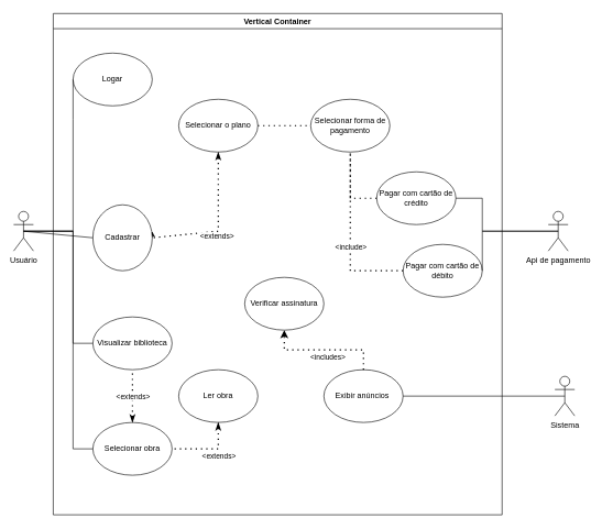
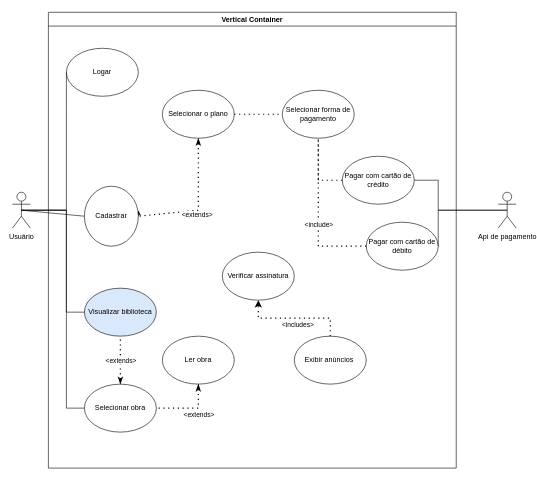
  <mxCell id="0" />
  <mxCell id="1" parent="0" />
  <mxCell id="2" value="Usuário&lt;div&gt;&lt;br&gt;&lt;/div&gt;" style="shape=umlActor;verticalLabelPosition=bottom;verticalAlign=top;html=1;outlineConnect=0;" vertex="1" parent="1"><mxGeometry x="20" y="320" width="30" height="60" as="geometry" /></mxCell>
  <mxCell id="3" value="Vertical Container" style="swimlane;whiteSpace=wrap;html=1;" vertex="1" parent="1"><mxGeometry x="80" y="20" width="680" height="760" as="geometry" /></mxCell>
  <mxCell id="4" value="Logar" style="ellipse;whiteSpace=wrap;html=1;" vertex="1" parent="3"><mxGeometry x="30" y="60" width="120" height="80" as="geometry" /></mxCell>
  <mxCell id="5" style="edgeStyle=orthogonalEdgeStyle;rounded=0;orthogonalLoop=1;jettySize=auto;html=1;exitX=1;exitY=0.5;exitDx=0;exitDy=0;" edge="1" parent="3" source="6"><mxGeometry relative="1" as="geometry"><mxPoint x="149.759" y="330.241" as="targetPoint" /></mxGeometry></mxCell>
  <mxCell id="6" value="Cadastrar" style="ellipse;whiteSpace=wrap;html=1;" vertex="1" parent="3"><mxGeometry x="60" y="290" width="90" height="100" as="geometry" /></mxCell>
  <mxCell id="7" value="Selecionar o plano" style="ellipse;whiteSpace=wrap;html=1;" vertex="1" parent="3"><mxGeometry x="190" y="130" width="120" height="80" as="geometry" /></mxCell>
  <mxCell id="8" value="" style="endArrow=none;dashed=1;html=1;dashPattern=1 3;strokeWidth=2;rounded=0;startArrow=classicThin;startFill=1;entryX=1;entryY=0.5;entryDx=0;entryDy=0;exitX=0.5;exitY=1;exitDx=0;exitDy=0;" edge="1" parent="3" source="7" target="6"><mxGeometry width="50" height="50" relative="1" as="geometry"><mxPoint x="246" y="380" as="sourcePoint" /><mxPoint x="156" y="330" as="targetPoint" /><Array as="points"><mxPoint x="250" y="330" /></Array></mxGeometry></mxCell>
  <mxCell id="9" value="&amp;lt;extends&amp;gt;" style="edgeLabel;html=1;align=center;verticalAlign=middle;resizable=0;points=[];" vertex="1" connectable="0" parent="8"><mxGeometry x="0.032" y="-3" relative="1" as="geometry"><mxPoint y="13" as="offset" /></mxGeometry></mxCell>
- <mxCell id="10" value="Visualizar biblioteca" style="ellipse;whiteSpace=wrap;html=1;" vertex="1" parent="3"><mxGeometry x="60" y="460" width="120" height="80" as="geometry" /></mxCell>
+ <mxCell id="10" value="Visualizar biblioteca" style="ellipse;whiteSpace=wrap;html=1;fillColor=#dae8fc;" vertex="1" parent="3"><mxGeometry x="60" y="460" width="120" height="80" as="geometry" /></mxCell>
  <mxCell id="11" value="Selecionar obra" style="ellipse;whiteSpace=wrap;html=1;" vertex="1" parent="3"><mxGeometry x="60" y="620" width="120" height="80" as="geometry" /></mxCell>
  <mxCell id="12" value="Ler obra" style="ellipse;whiteSpace=wrap;html=1;" vertex="1" parent="3"><mxGeometry x="190" y="540" width="120" height="80" as="geometry" /></mxCell>
  <mxCell id="13" value="Verificar assinatura" style="ellipse;whiteSpace=wrap;html=1;" vertex="1" parent="3"><mxGeometry x="290" y="400" width="120" height="80" as="geometry" /></mxCell>
  <mxCell id="14" value="Exibir anúncios&amp;nbsp;" style="ellipse;whiteSpace=wrap;html=1;" vertex="1" parent="3"><mxGeometry x="410" y="540" width="120" height="80" as="geometry" /></mxCell>
  <mxCell id="15" value="" style="endArrow=classic;dashed=1;html=1;dashPattern=1 3;strokeWidth=2;rounded=0;exitX=0.5;exitY=0;exitDx=0;exitDy=0;entryX=0.5;entryY=1;entryDx=0;entryDy=0;endFill=1;" edge="1" parent="3" source="14" target="13"><mxGeometry width="50" height="50" relative="1" as="geometry"><mxPoint x="480" y="530" as="sourcePoint" /><mxPoint x="360" y="480" as="targetPoint" /><Array as="points"><mxPoint x="470" y="510" /><mxPoint x="350" y="510" /></Array></mxGeometry></mxCell>
  <mxCell id="16" value="&amp;lt;includes&amp;gt;" style="edgeLabel;html=1;align=center;verticalAlign=middle;resizable=0;points=[];" vertex="1" connectable="0" parent="15"><mxGeometry x="0.101" y="3" relative="1" as="geometry"><mxPoint x="14" y="7" as="offset" /></mxGeometry></mxCell>
  <mxCell id="17" value="" style="endArrow=none;dashed=1;html=1;dashPattern=1 3;strokeWidth=2;rounded=0;startArrow=classicThin;startFill=1;entryX=0.5;entryY=1;entryDx=0;entryDy=0;exitX=0.5;exitY=0;exitDx=0;exitDy=0;" edge="1" parent="3" source="11" target="10"><mxGeometry width="50" height="50" relative="1" as="geometry"><mxPoint x="336" y="490" as="sourcePoint" /><mxPoint x="210" y="490" as="targetPoint" /></mxGeometry></mxCell>
  <mxCell id="18" value="&amp;lt;extends&amp;gt;" style="edgeLabel;html=1;align=center;verticalAlign=middle;resizable=0;points=[];" vertex="1" connectable="0" parent="17"><mxGeometry x="0.032" y="-3" relative="1" as="geometry"><mxPoint x="-3" y="1" as="offset" /></mxGeometry></mxCell>
  <mxCell id="19" value="" style="endArrow=none;dashed=1;html=1;dashPattern=1 3;strokeWidth=2;rounded=0;startArrow=classicThin;startFill=1;entryX=1;entryY=0.5;entryDx=0;entryDy=0;exitX=0.5;exitY=1;exitDx=0;exitDy=0;" edge="1" parent="3" source="12" target="11"><mxGeometry width="50" height="50" relative="1" as="geometry"><mxPoint x="240" y="650" as="sourcePoint" /><mxPoint x="240" y="560" as="targetPoint" /><Array as="points"><mxPoint x="250" y="660" /></Array></mxGeometry></mxCell>
  <mxCell id="20" value="&amp;lt;extends&amp;gt;" style="edgeLabel;html=1;align=center;verticalAlign=middle;resizable=0;points=[];" vertex="1" connectable="0" parent="19"><mxGeometry x="0.032" y="-3" relative="1" as="geometry"><mxPoint x="17" y="13" as="offset" /></mxGeometry></mxCell>
  <mxCell id="21" value="Selecionar forma de pagamento" style="ellipse;whiteSpace=wrap;html=1;" vertex="1" parent="3"><mxGeometry x="390" y="130" width="120" height="80" as="geometry" /></mxCell>
  <mxCell id="22" value="" style="endArrow=none;dashed=1;html=1;dashPattern=1 3;strokeWidth=2;rounded=0;entryX=0;entryY=0.5;entryDx=0;entryDy=0;exitX=1;exitY=0.5;exitDx=0;exitDy=0;" edge="1" parent="3" source="7" target="21"><mxGeometry width="50" height="50" relative="1" as="geometry"><mxPoint x="350" y="430" as="sourcePoint" /><mxPoint x="400" y="380" as="targetPoint" /></mxGeometry></mxCell>
  <mxCell id="23" value="Pagar com cartão de crédito" style="ellipse;whiteSpace=wrap;html=1;" vertex="1" parent="3"><mxGeometry x="490" y="240" width="120" height="80" as="geometry" /></mxCell>
  <mxCell id="24" value="Pagar com cartão de débito" style="ellipse;whiteSpace=wrap;html=1;" vertex="1" parent="3"><mxGeometry x="530" y="350" width="120" height="80" as="geometry" /></mxCell>
  <mxCell id="25" value="" style="endArrow=none;dashed=1;html=1;dashPattern=1 3;strokeWidth=2;rounded=0;entryX=0.5;entryY=1;entryDx=0;entryDy=0;exitX=0;exitY=0.5;exitDx=0;exitDy=0;" edge="1" parent="3" source="24" target="21"><mxGeometry width="50" height="50" relative="1" as="geometry"><mxPoint x="440" y="400" as="sourcePoint" /><mxPoint x="490" y="350" as="targetPoint" /><Array as="points"><mxPoint x="450" y="390" /></Array></mxGeometry></mxCell>
  <mxCell id="26" value="&amp;lt;include&amp;gt;" style="edgeLabel;html=1;align=center;verticalAlign=middle;resizable=0;points=[];" vertex="1" connectable="0" parent="25"><mxGeometry x="-0.149" y="-1" relative="1" as="geometry"><mxPoint x="-1" y="-6" as="offset" /></mxGeometry></mxCell>
  <mxCell id="27" value="" style="endArrow=none;dashed=1;html=1;dashPattern=1 3;strokeWidth=2;rounded=0;entryX=0.5;entryY=1;entryDx=0;entryDy=0;exitX=0;exitY=0.5;exitDx=0;exitDy=0;" edge="1" parent="3" source="23" target="21"><mxGeometry width="50" height="50" relative="1" as="geometry"><mxPoint x="440" y="400" as="sourcePoint" /><mxPoint x="490" y="350" as="targetPoint" /><Array as="points"><mxPoint x="450" y="280" /></Array></mxGeometry></mxCell>
  <mxCell id="28" value="" style="endArrow=none;html=1;rounded=0;exitX=0.5;exitY=0.5;exitDx=0;exitDy=0;exitPerimeter=0;entryX=0;entryY=0.5;entryDx=0;entryDy=0;" edge="1" parent="1" source="2" target="6"><mxGeometry width="50" height="50" relative="1" as="geometry"><mxPoint x="460" y="380" as="sourcePoint" /><mxPoint x="510" y="330" as="targetPoint" /></mxGeometry></mxCell>
  <mxCell id="29" value="" style="endArrow=none;html=1;rounded=0;exitX=0.5;exitY=0.5;exitDx=0;exitDy=0;exitPerimeter=0;entryX=0;entryY=0.5;entryDx=0;entryDy=0;" edge="1" parent="1" source="2" target="4"><mxGeometry width="50" height="50" relative="1" as="geometry"><mxPoint x="460" y="380" as="sourcePoint" /><mxPoint x="510" y="330" as="targetPoint" /><Array as="points"><mxPoint x="110" y="350" /><mxPoint x="110" y="180" /></Array></mxGeometry></mxCell>
  <mxCell id="30" value="" style="endArrow=none;html=1;rounded=0;exitX=0.5;exitY=0.5;exitDx=0;exitDy=0;exitPerimeter=0;entryX=0;entryY=0.5;entryDx=0;entryDy=0;" edge="1" parent="1" source="2" target="10"><mxGeometry width="50" height="50" relative="1" as="geometry"><mxPoint x="460" y="380" as="sourcePoint" /><mxPoint x="510" y="330" as="targetPoint" /><Array as="points"><mxPoint x="110" y="350" /><mxPoint x="110" y="520" /></Array></mxGeometry></mxCell>
  <mxCell id="31" value="" style="endArrow=none;html=1;rounded=0;exitX=0.5;exitY=0.5;exitDx=0;exitDy=0;exitPerimeter=0;entryX=0;entryY=0.5;entryDx=0;entryDy=0;" edge="1" parent="1" source="2" target="11"><mxGeometry width="50" height="50" relative="1" as="geometry"><mxPoint x="460" y="380" as="sourcePoint" /><mxPoint x="510" y="330" as="targetPoint" /><Array as="points"><mxPoint x="110" y="350" /><mxPoint x="110" y="680" /></Array></mxGeometry></mxCell>
- <mxCell id="32" value="Sistema" style="shape=umlActor;verticalLabelPosition=bottom;verticalAlign=top;html=1;outlineConnect=0;" vertex="1" parent="1"><mxGeometry x="840" y="570" width="30" height="60" as="geometry" /></mxCell>
- <mxCell id="33" value="" style="endArrow=none;html=1;rounded=0;entryX=0.5;entryY=0.5;entryDx=0;entryDy=0;entryPerimeter=0;exitX=1;exitY=0.5;exitDx=0;exitDy=0;" edge="1" parent="1" source="14" target="32"><mxGeometry width="50" height="50" relative="1" as="geometry"><mxPoint x="810" y="850" as="sourcePoint" /><mxPoint x="860" y="800" as="targetPoint" /></mxGeometry></mxCell>
  <mxCell id="34" value="Api de pagamento" style="shape=umlActor;verticalLabelPosition=bottom;verticalAlign=top;html=1;outlineConnect=0;" vertex="1" parent="1"><mxGeometry x="830" y="320" width="30" height="60" as="geometry" /></mxCell>
  <mxCell id="35" value="" style="endArrow=none;html=1;rounded=0;entryX=0.5;entryY=0.5;entryDx=0;entryDy=0;entryPerimeter=0;exitX=1;exitY=0.5;exitDx=0;exitDy=0;" edge="1" parent="1" source="23" target="34"><mxGeometry width="50" height="50" relative="1" as="geometry"><mxPoint x="710" y="380" as="sourcePoint" /><mxPoint x="760" y="330" as="targetPoint" /><Array as="points"><mxPoint x="730" y="300" /><mxPoint x="730" y="350" /></Array></mxGeometry></mxCell>
  <mxCell id="36" value="" style="endArrow=none;html=1;rounded=0;exitX=1;exitY=0.5;exitDx=0;exitDy=0;entryX=0.5;entryY=0.5;entryDx=0;entryDy=0;entryPerimeter=0;" edge="1" parent="1" source="24" target="34"><mxGeometry width="50" height="50" relative="1" as="geometry"><mxPoint x="710" y="380" as="sourcePoint" /><mxPoint x="760" y="330" as="targetPoint" /><Array as="points"><mxPoint x="730" y="410" /><mxPoint x="730" y="350" /></Array></mxGeometry></mxCell>
